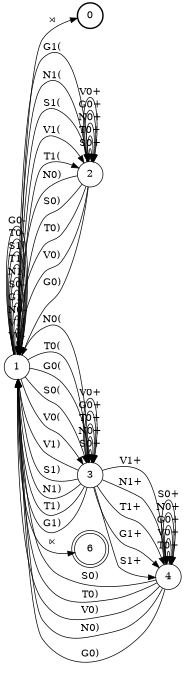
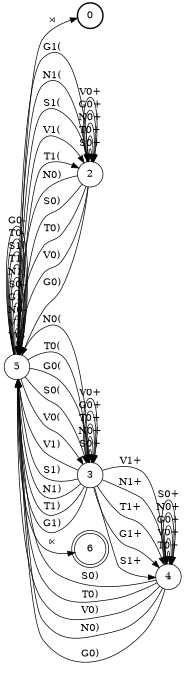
  digraph {
    rankdir=LR
    node [shape=circle style=solid]
    edge [style=solid]
    n1 [label=0 style=bold]
-   n2 [label=1]
+   n2 [label=5]
    n3 [label=2]
    n4 [label=3]
    n5 [label=6 shape=doublecircle]
    n6 [label=4]
    n2 -> n1 [label="⋊"]
    n2 -> n2 [label="V0-"]
    n2 -> n2 [label="V1|"]
    n2 -> n2 [label="N0-"]
    n2 -> n2 [label="G1|"]
    n2 -> n2 [label="S0-"]
    n2 -> n2 [label="N1|"]
    n2 -> n2 [label="T1|"]
    n2 -> n2 [label="S1|"]
    n2 -> n2 [label="T0-"]
    n2 -> n2 [label="G0-"]
    n2 -> n3 [label="G1("]
    n2 -> n3 [label="N1("]
    n2 -> n3 [label="S1("]
    n2 -> n3 [label="V1("]
    n2 -> n3 [label="T1("]
    n2 -> n4 [label="N0("]
    n2 -> n4 [label="T0("]
    n2 -> n4 [label="G0("]
    n2 -> n4 [label="S0("]
    n2 -> n4 [label="V0("]
    n2 -> n5 [label="⋉"]
    n3 -> n2 [label="N0)"]
    n3 -> n2 [label="S0)"]
    n3 -> n2 [label="T0)"]
    n3 -> n2 [label="V0)"]
    n3 -> n2 [label="G0)"]
    n3 -> n3 [label="S0+"]
    n3 -> n3 [label="T0+"]
    n3 -> n3 [label="N0+"]
    n3 -> n3 [label="G0+"]
    n3 -> n3 [label="V0+"]
    n4 -> n2 [label="V1)"]
    n4 -> n2 [label="S1)"]
    n4 -> n2 [label="N1)"]
    n4 -> n2 [label="T1)"]
    n4 -> n2 [label="G1)"]
    n4 -> n4 [label="S0+"]
    n4 -> n4 [label="N0+"]
    n4 -> n4 [label="T0+"]
    n4 -> n4 [label="G0+"]
    n4 -> n4 [label="V0+"]
    n4 -> n6 [label="V1+"]
    n4 -> n6 [label="N1+"]
    n4 -> n6 [label="T1+"]
    n4 -> n6 [label="G1+"]
    n4 -> n6 [label="S1+"]
    n6 -> n2 [label="S0)"]
    n6 -> n2 [label="T0)"]
    n6 -> n2 [label="V0)"]
    n6 -> n2 [label="N0)"]
    n6 -> n2 [label="G0)"]
    n6 -> n6 [label="T0+"]
    n6 -> n6 [label="V0+"]
    n6 -> n6 [label="G0+"]
    n6 -> n6 [label="N0+"]
    n6 -> n6 [label="S0+"]
  }
